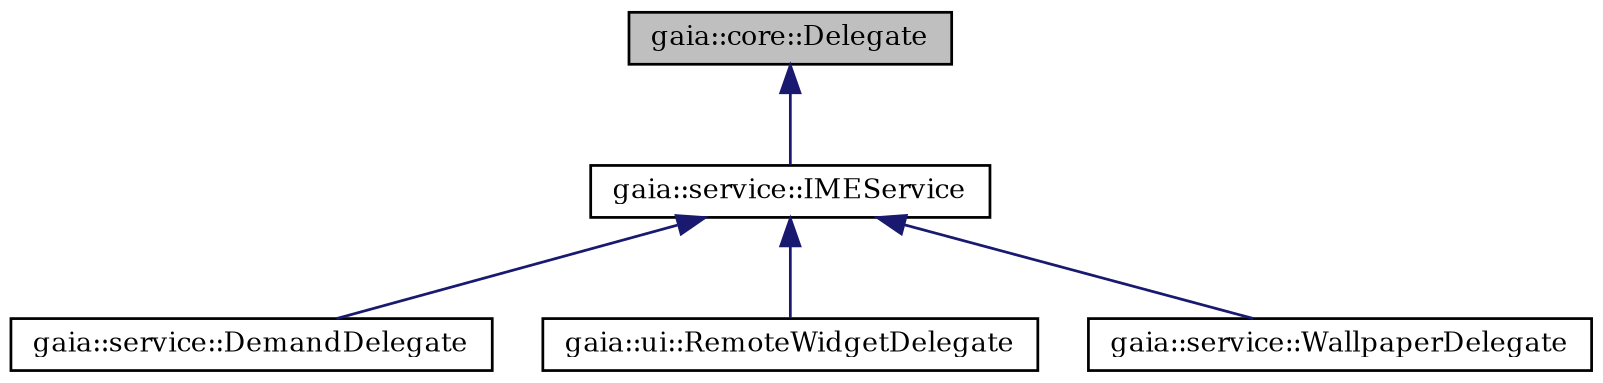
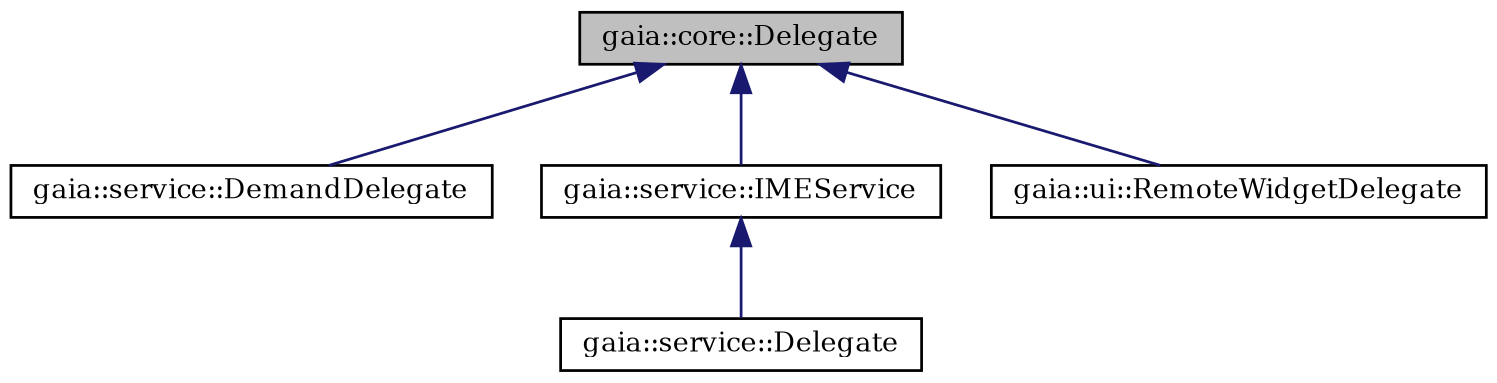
  digraph {
    fontname="DejaVu Serif"
    rankdir=TB
    node [color=black fillcolor=white fontname="DejaVu Serif" fontsize=10 shape=record style=filled]
    edge [color=midnightblue dir=back fontname="DejaVu Serif" fontsize=10 labelfontname=Helvetica labelfontsize=10 style=solid]
    n1 [fillcolor=grey75 fontcolor=black height=0.2 label="gaia::core::Delegate" width=0.4]
    n2 [height=0.2 label="gaia::service::DemandDelegate" width=0.4]
    n3 [height=0.2 label="gaia::service::IMEService" width=0.4]
    n4 [height=0.2 label="gaia::ui::RemoteWidgetDelegate" width=0.4]
-   n5 [height=0.2 label="gaia::service::WallpaperDelegate" width=0.4]
-   n3 -> n2
+   n5 [height=0.2 label="gaia::service::Delegate" width=0.4]
+   n1 -> n2
    n1 -> n3
-   n3 -> n4
+   n1 -> n4
    n3 -> n5
  }
